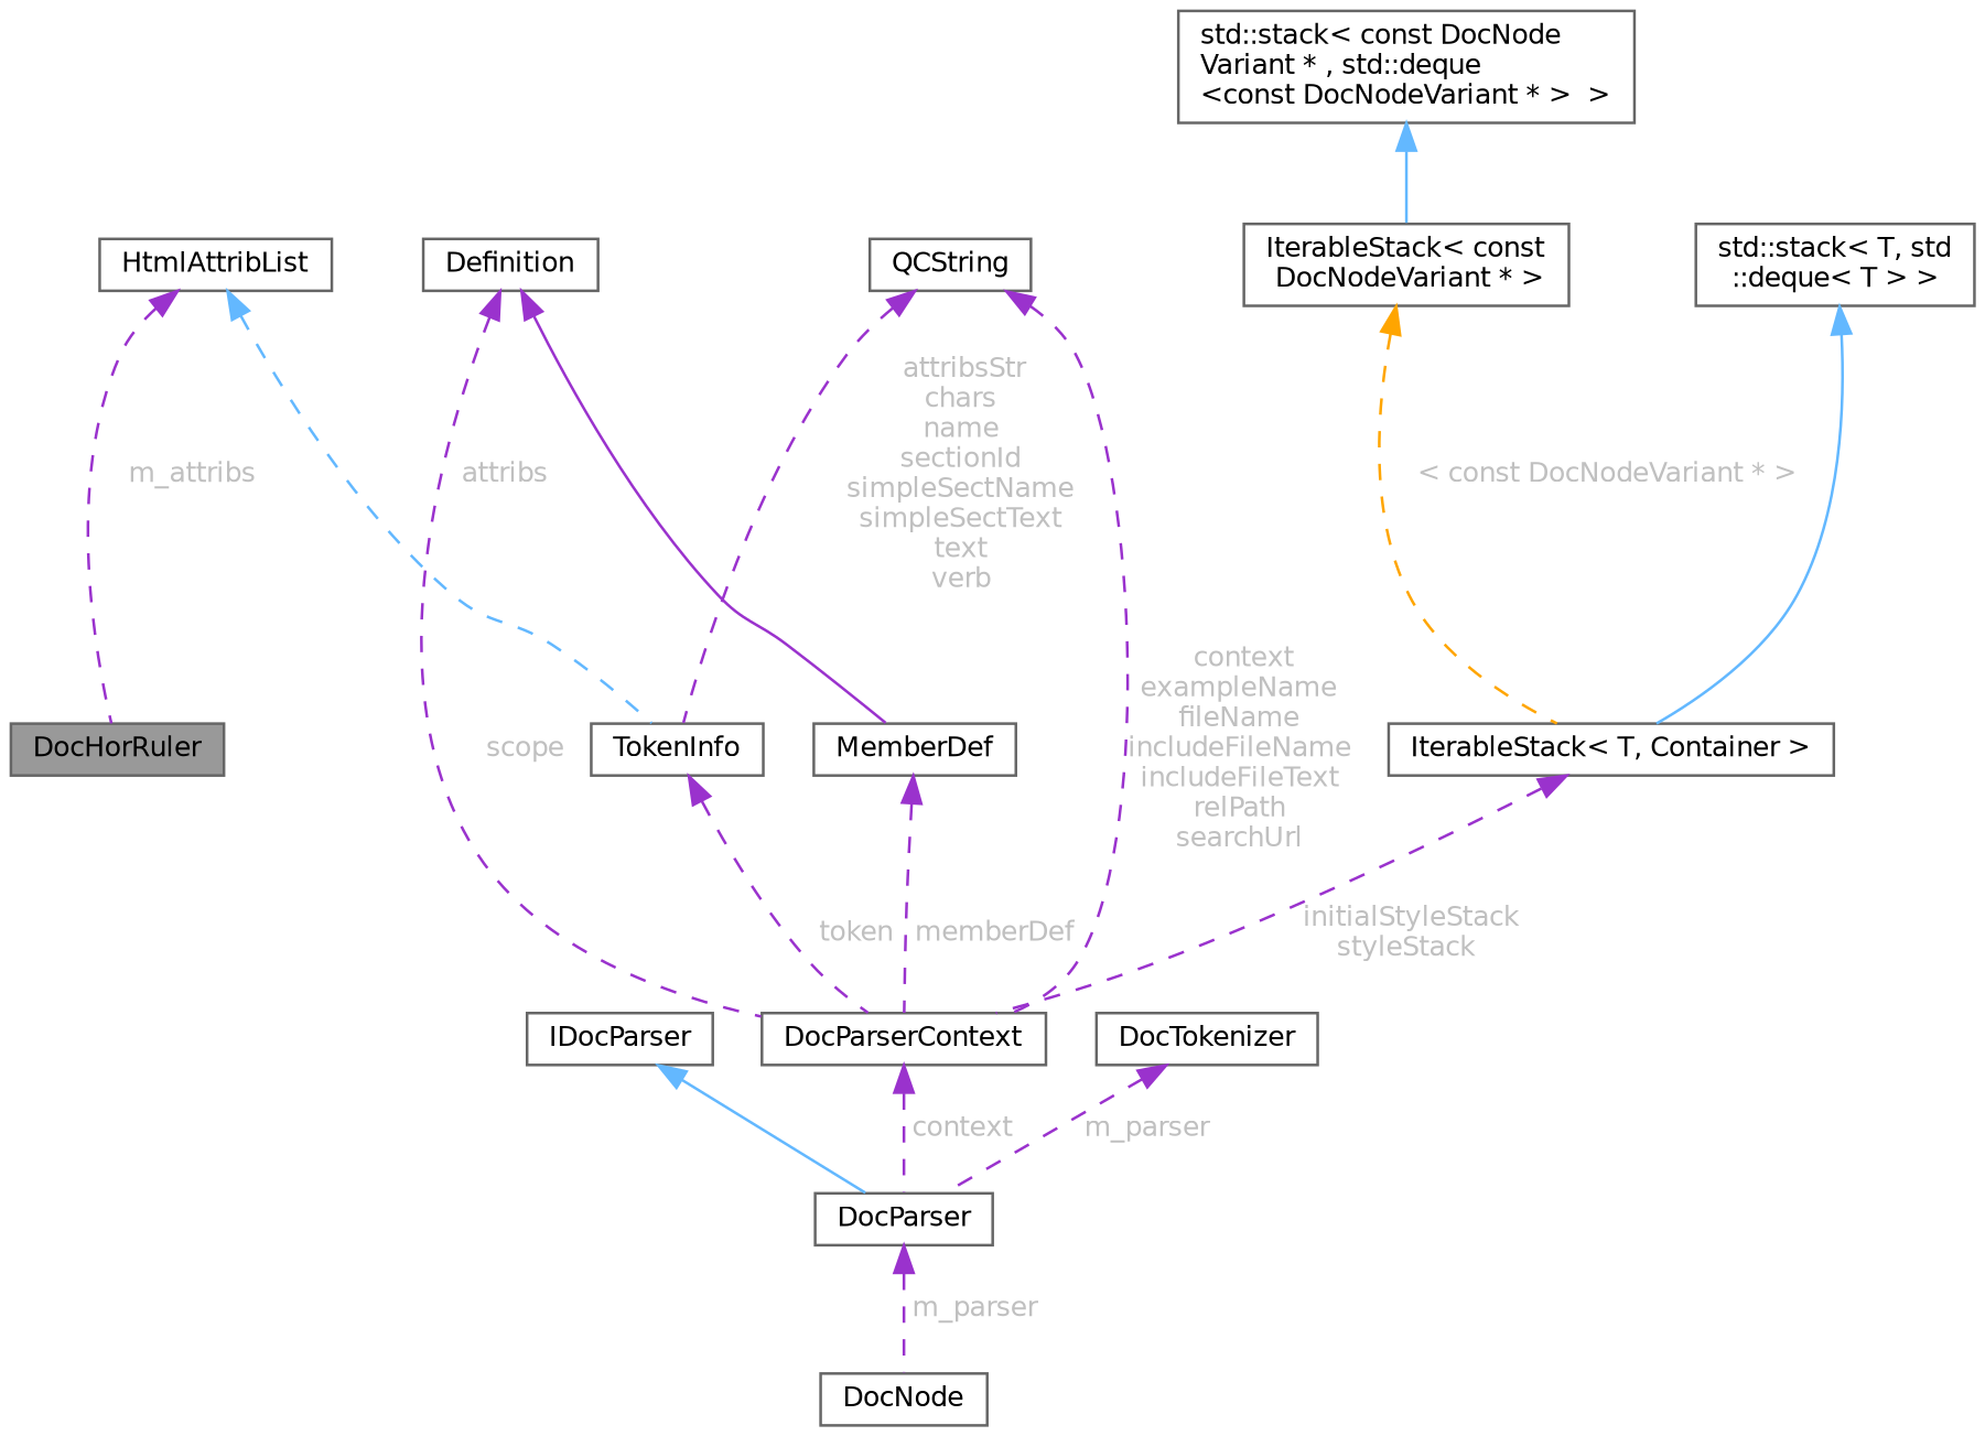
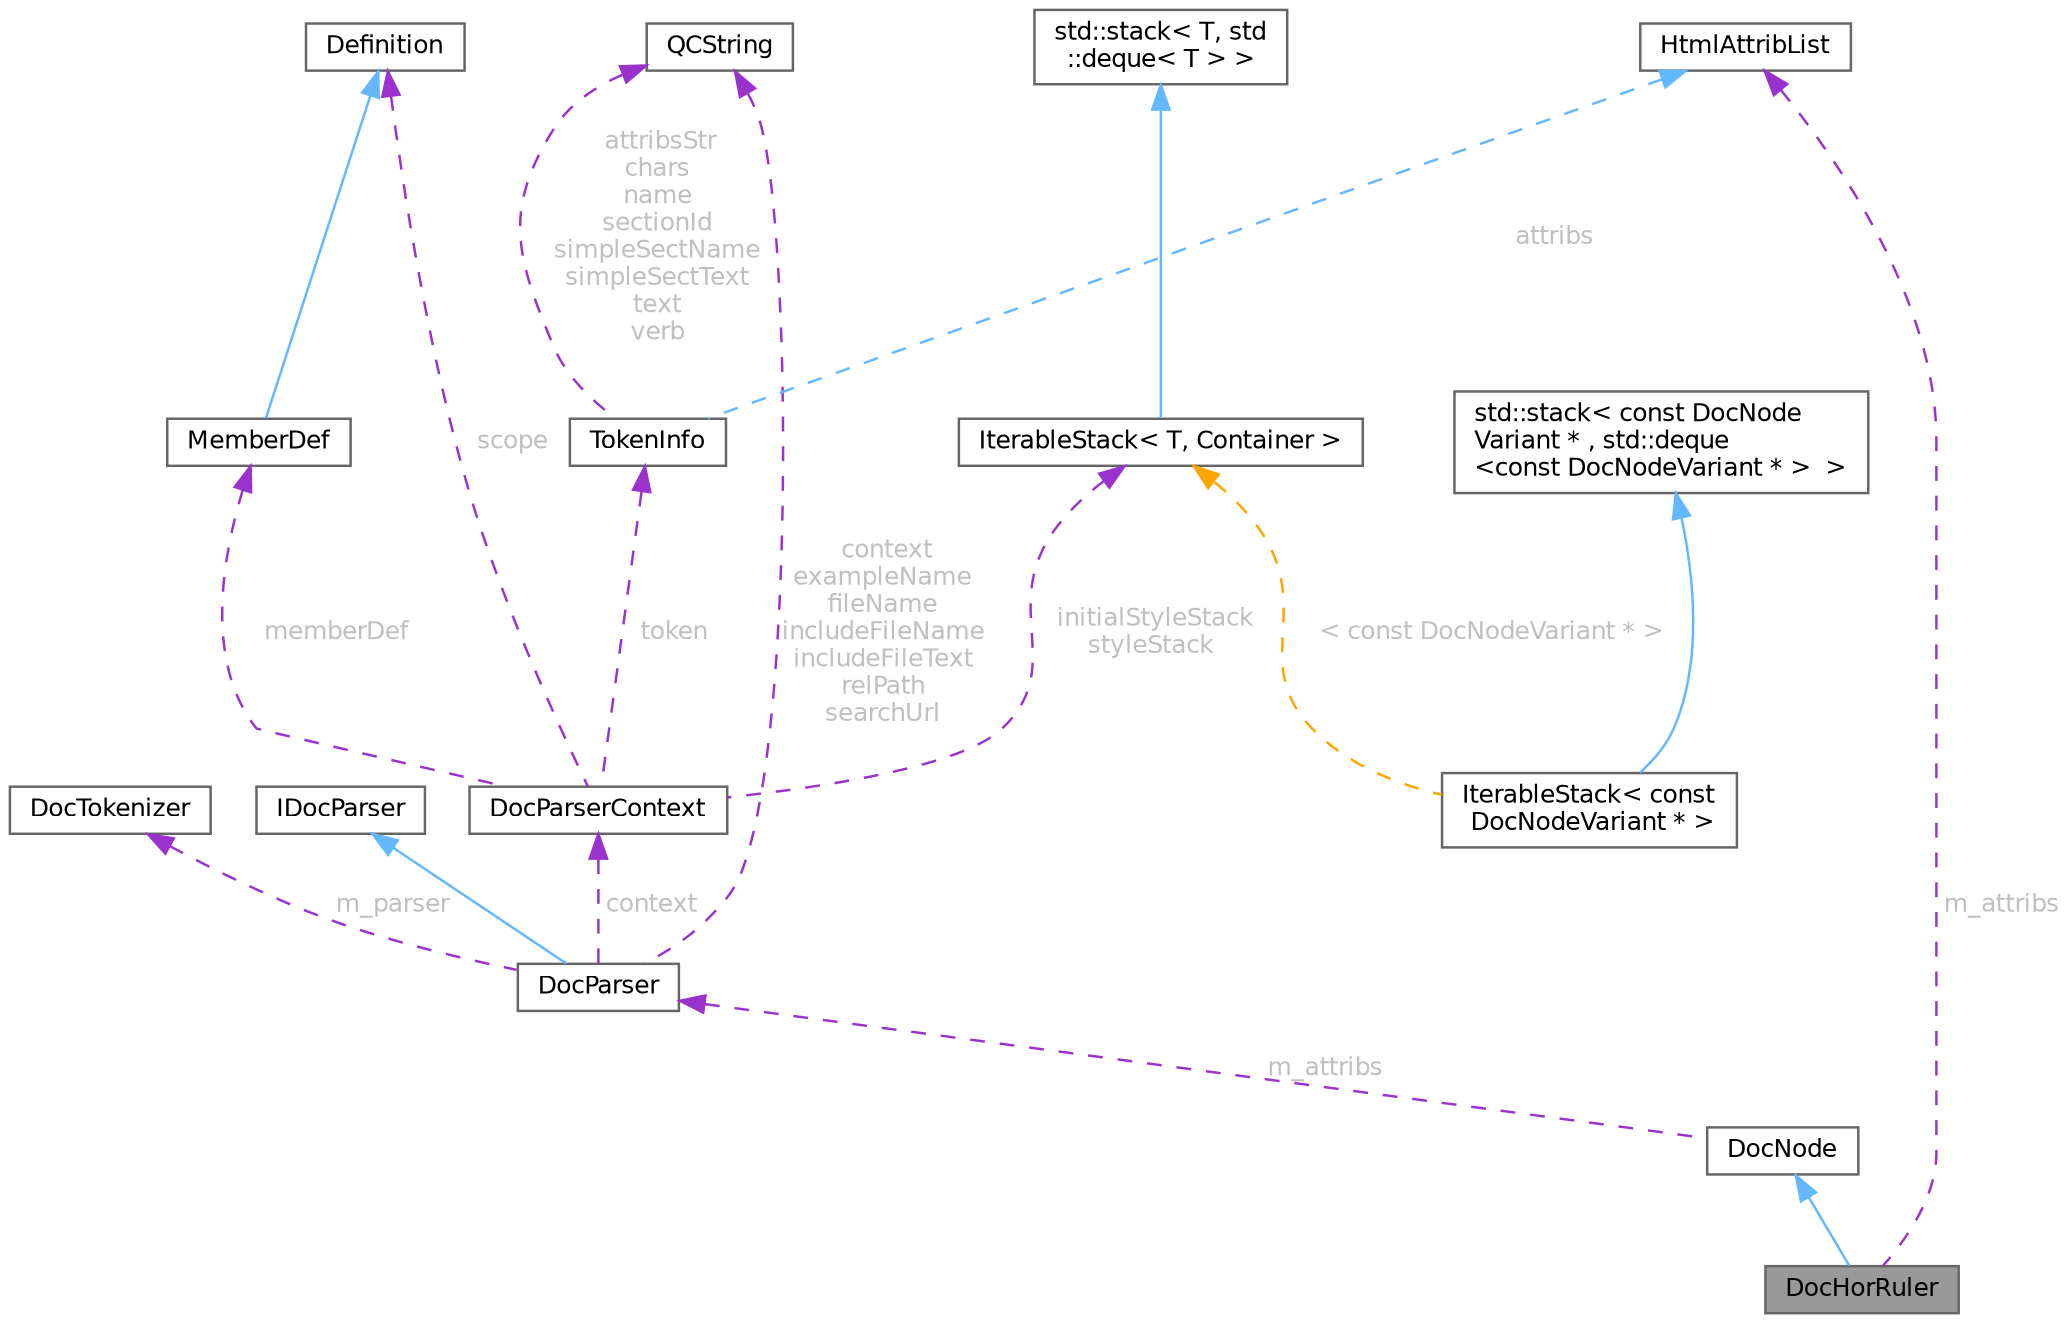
  digraph {
    rankdir=TB
    node [color=gray40 fillcolor=white fontname=Helvetica fontsize=10 shape=box style=filled]
    edge [color=darkorchid3 dir=back fontname=Helvetica fontsize=10 labelfontname=Helvetica labelfontsize=10 style=dashed fontcolor=grey]
    n1 [fillcolor=grey60 fontcolor=black height=0.2 label=DocHorRuler width=0.4]
    n2 [height=0.2 label=DocNode width=0.4]
    n3 [height=0.2 label=DocParser width=0.4]
    n4 [height=0.2 label=IDocParser width=0.4]
    n5 [height=0.2 label=DocParserContext width=0.4]
    n6 [height=0.2 label=Definition width=0.4]
    n7 [height=0.2 label=MemberDef width=0.4]
    n8 [height=0.2 label=QCString width=0.4]
    n9 [height=0.2 label=TokenInfo width=0.4]
    n10 [height=0.2 label="IterableStack\< const\l DocNodeVariant * \>" width=0.4]
    n11 [height=0.2 label="std::stack\< const DocNode\lVariant * , std::deque\l\<const DocNodeVariant * \>  \>" width=0.4]
    n12 [height=0.2 label="IterableStack\< T, Container \>" width=0.4]
    n13 [height=0.2 label="std::stack\< T, std\l::deque\< T \> \>" width=0.4]
    n14 [height=0.2 label=HtmlAttribList width=0.4]
    n15 [height=0.2 label=DocTokenizer width=0.4]
-   n3 -> n2 [label=" m_parser"]
+   n2 -> n1 [color=steelblue1 style=solid fontcolor=""]
+   n3 -> n2 [label=" m_attribs"]
    n4 -> n3 [color=steelblue1 style=solid fontcolor=""]
    n5 -> n3 [label=" context"]
    n6 -> n5 [label=" scope"]
-   n6 -> n7 [style=solid fontcolor=""]
+   n6 -> n7 [color=steelblue1 style=solid fontcolor=""]
    n7 -> n5 [label=" memberDef"]
-   n8 -> n5 [label=" context\nexampleName\nfileName\nincludeFileName\nincludeFileText\nrelPath\nsearchUrl"]
+   n8 -> n3 [label=" context\nexampleName\nfileName\nincludeFileName\nincludeFileText\nrelPath\nsearchUrl"]
    n8 -> n9 [label=" attribsStr\nchars\nname\nsectionId\nsimpleSectName\nsimpleSectText\ntext\nverb"]
    n9 -> n5 [label=" token"]
    n11 -> n10 [color=steelblue1 style=solid fontcolor=""]
    n12 -> n5 [label=" initialStyleStack\nstyleStack"]
-   n10 -> n12 [color=orange label=" \< const DocNodeVariant * \>"]
+   n12 -> n10 [color=orange label=" \< const DocNodeVariant * \>"]
    n13 -> n12 [color=steelblue1 style=solid fontcolor=""]
    n14 -> n1 [label=" m_attribs"]
    n14 -> n9 [color=steelblue1 label=" attribs"]
    n15 -> n3 [label=" m_parser"]
  }
